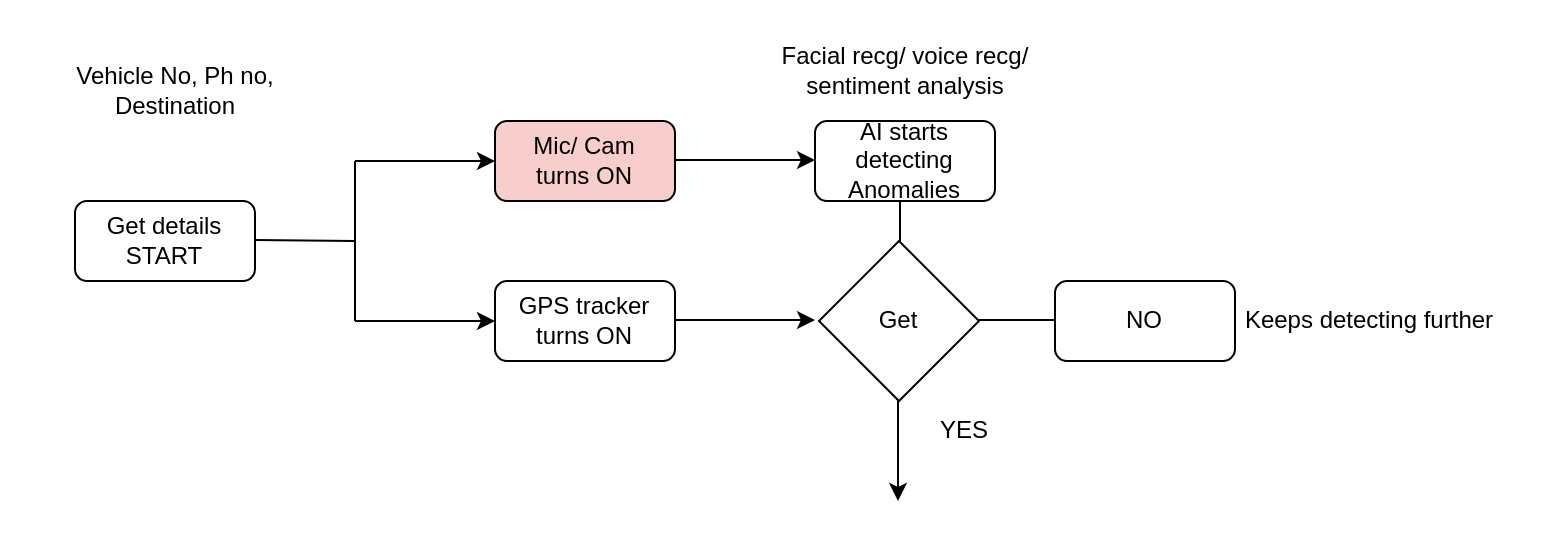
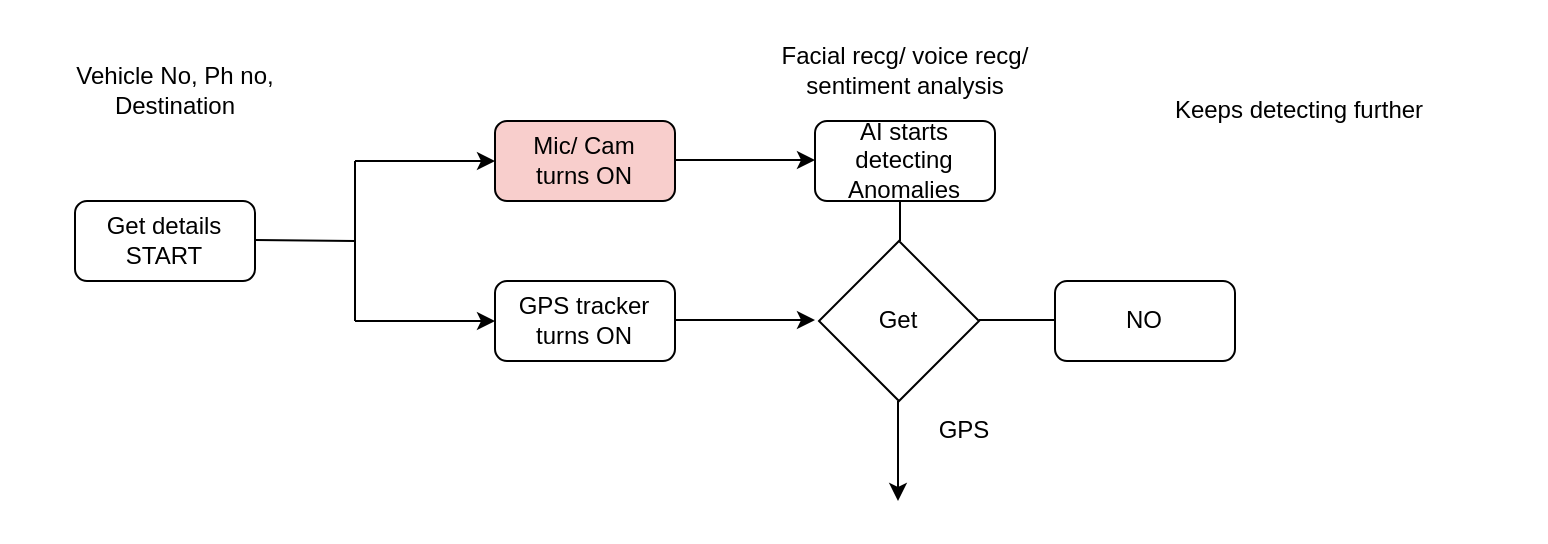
  <mxCell id="0" />
  <mxCell id="1" parent="0" />
  <mxCell id="2" value="Get details&lt;div&gt;START&lt;/div&gt;" style="rounded=1;whiteSpace=wrap;html=1;" vertex="1" parent="1"><mxGeometry x="37" y="100" width="90" height="40" as="geometry" /></mxCell>
  <mxCell id="3" value="" style="endArrow=none;html=1;rounded=0;" edge="1" parent="1"><mxGeometry width="50" height="50" relative="1" as="geometry"><mxPoint x="127" y="119.5" as="sourcePoint" /><mxPoint x="177" y="120" as="targetPoint" /></mxGeometry></mxCell>
  <mxCell id="4" value="" style="endArrow=none;html=1;rounded=0;" edge="1" parent="1"><mxGeometry width="50" height="50" relative="1" as="geometry"><mxPoint x="177" y="80" as="sourcePoint" /><mxPoint x="177" y="160" as="targetPoint" /></mxGeometry></mxCell>
  <mxCell id="5" value="" style="endArrow=classic;html=1;rounded=0;" edge="1" parent="1"><mxGeometry width="50" height="50" relative="1" as="geometry"><mxPoint x="177" y="80" as="sourcePoint" /><mxPoint x="247" y="80" as="targetPoint" /></mxGeometry></mxCell>
  <mxCell id="6" value="" style="endArrow=classic;html=1;rounded=0;" edge="1" parent="1"><mxGeometry width="50" height="50" relative="1" as="geometry"><mxPoint x="177" y="160" as="sourcePoint" /><mxPoint x="247" y="160" as="targetPoint" /></mxGeometry></mxCell>
  <mxCell id="7" value="Mic/ Cam&lt;div&gt;turns ON&lt;/div&gt;" style="rounded=1;whiteSpace=wrap;html=1;fillColor=#f8cecc;" vertex="1" parent="1"><mxGeometry x="247" y="60" width="90" height="40" as="geometry" /></mxCell>
  <mxCell id="8" value="GPS tracker&lt;div&gt;turns ON&lt;/div&gt;" style="rounded=1;whiteSpace=wrap;html=1;" vertex="1" parent="1"><mxGeometry x="247" y="140" width="90" height="40" as="geometry" /></mxCell>
  <mxCell id="9" value="" style="endArrow=classic;html=1;rounded=0;" edge="1" parent="1"><mxGeometry width="50" height="50" relative="1" as="geometry"><mxPoint x="337" y="79.5" as="sourcePoint" /><mxPoint x="407" y="79.5" as="targetPoint" /></mxGeometry></mxCell>
  <mxCell id="10" value="AI starts detecting Anomalies" style="rounded=1;whiteSpace=wrap;html=1;" vertex="1" parent="1"><mxGeometry x="407" y="60" width="90" height="40" as="geometry" /></mxCell>
  <mxCell id="11" value="Facial recg/ voice recg/ sentiment analysis" style="text;html=1;align=center;verticalAlign=middle;whiteSpace=wrap;rounded=0;" vertex="1" parent="1"><mxGeometry x="384.5" y="20" width="135" height="30" as="geometry" /></mxCell>
  <mxCell id="12" value="Get" style="rhombus;whiteSpace=wrap;html=1;" vertex="1" parent="1"><mxGeometry x="409" y="120" width="80" height="80" as="geometry" /></mxCell>
  <mxCell id="13" value="" style="endArrow=none;html=1;rounded=0;" edge="1" parent="1"><mxGeometry width="50" height="50" relative="1" as="geometry"><mxPoint x="449.5" y="120" as="sourcePoint" /><mxPoint x="449.5" y="100" as="targetPoint" /></mxGeometry></mxCell>
  <mxCell id="14" value="" style="endArrow=classic;html=1;rounded=0;" edge="1" parent="1"><mxGeometry width="50" height="50" relative="1" as="geometry"><mxPoint x="337" y="159.5" as="sourcePoint" /><mxPoint x="407" y="159.5" as="targetPoint" /></mxGeometry></mxCell>
  <mxCell id="15" value="" style="endArrow=classic;html=1;rounded=0;" edge="1" parent="1"><mxGeometry width="50" height="50" relative="1" as="geometry"><mxPoint x="448.5" y="200" as="sourcePoint" /><mxPoint x="448.5" y="250" as="targetPoint" /></mxGeometry></mxCell>
  <mxCell id="16" value="" style="endArrow=none;html=1;rounded=0;" edge="1" parent="1"><mxGeometry width="50" height="50" relative="1" as="geometry"><mxPoint x="489" y="159.5" as="sourcePoint" /><mxPoint x="529" y="159.5" as="targetPoint" /></mxGeometry></mxCell>
- <mxCell id="17" value="Keeps detecting further" style="text;html=1;align=center;verticalAlign=middle;whiteSpace=wrap;rounded=0;" vertex="1" parent="1"><mxGeometry x="617" y="145" width="135" height="30" as="geometry" /></mxCell>
+ <mxCell id="17" value="Keeps detecting further" style="text;html=1;align=center;verticalAlign=middle;whiteSpace=wrap;rounded=0;" vertex="1" parent="1"><mxGeometry x="582" y="40" width="135" height="30" as="geometry" /></mxCell>
  <mxCell id="18" value="NO" style="rounded=1;whiteSpace=wrap;html=1;" vertex="1" parent="1"><mxGeometry x="527" y="140" width="90" height="40" as="geometry" /></mxCell>
- <mxCell id="19" value="YES" style="text;html=1;align=center;verticalAlign=middle;whiteSpace=wrap;rounded=0;" vertex="1" parent="1"><mxGeometry x="457" y="200" width="50" height="30" as="geometry" /></mxCell>
+ <mxCell id="19" value="GPS" style="text;html=1;align=center;verticalAlign=middle;whiteSpace=wrap;rounded=0;" vertex="1" parent="1"><mxGeometry x="457" y="200" width="50" height="30" as="geometry" /></mxCell>
  <mxCell id="20" value="Vehicle No, Ph no, Destination" style="text;html=1;align=center;verticalAlign=middle;whiteSpace=wrap;rounded=0;" vertex="1" parent="1"><mxGeometry x="20" y="30" width="135" height="30" as="geometry" /></mxCell>
